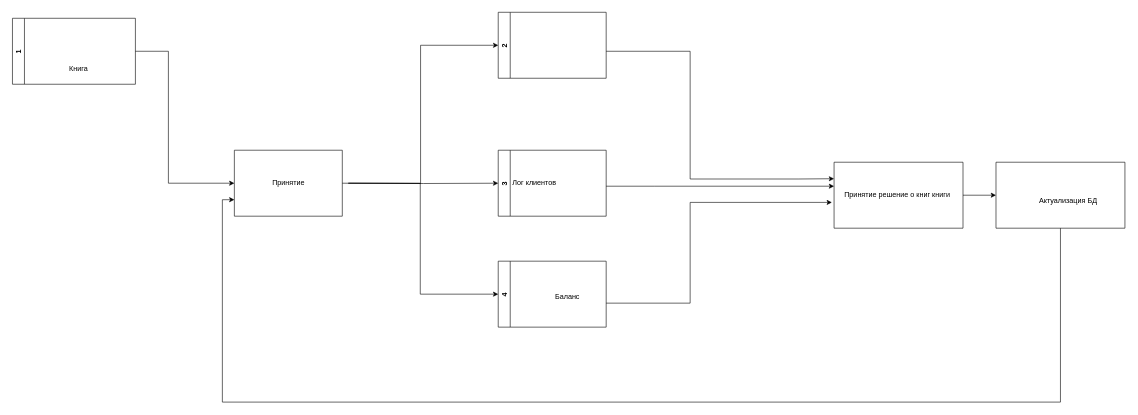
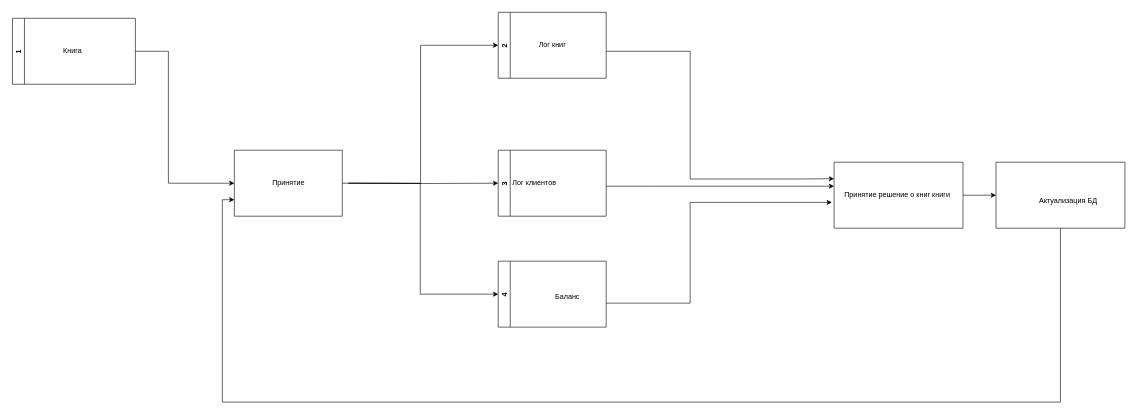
  <mxCell id="0" />
  <mxCell id="1" parent="0" />
  <mxCell id="2" style="edgeStyle=orthogonalEdgeStyle;rounded=0;orthogonalLoop=1;jettySize=auto;html=1;entryX=0;entryY=0.5;entryDx=0;entryDy=0;" edge="1" parent="1" source="3" target="5"><mxGeometry relative="1" as="geometry"><mxPoint x="260" y="360" as="targetPoint" /><Array as="points"><mxPoint x="280" y="85" /><mxPoint x="280" y="305" /></Array></mxGeometry></mxCell>
  <mxCell id="3" value="1" style="swimlane;horizontal=0;startSize=20;" vertex="1" parent="1"><mxGeometry x="20" y="30" width="205" height="110" as="geometry" /></mxCell>
- <mxCell id="4" value="Книга" style="text;html=1;align=center;verticalAlign=middle;resizable=0;points=[];autosize=1;strokeColor=none;fillColor=none;" vertex="1" parent="3"><mxGeometry x="85" y="75" width="50" height="20" as="geometry" /></mxCell>
+ <mxCell id="4" value="Книга" style="text;html=1;align=center;verticalAlign=middle;resizable=0;points=[];autosize=1;strokeColor=none;fillColor=none;" vertex="1" parent="3"><mxGeometry x="75" y="45" width="50" height="20" as="geometry" /></mxCell>
  <mxCell id="5" value="" style="swimlane;horizontal=0;startSize=0;" vertex="1" parent="1"><mxGeometry x="390" y="250" width="180" height="110" as="geometry"><mxRectangle x="340" y="180" width="30" height="30" as="alternateBounds" /></mxGeometry></mxCell>
  <mxCell id="6" value="Принятие" style="text;html=1;align=center;verticalAlign=middle;resizable=0;points=[];autosize=1;strokeColor=none;fillColor=none;" vertex="1" parent="5"><mxGeometry x="45" y="45" width="90" height="20" as="geometry" /></mxCell>
  <mxCell id="7" style="edgeStyle=orthogonalEdgeStyle;rounded=0;orthogonalLoop=1;jettySize=auto;html=1;entryX=0;entryY=0.25;entryDx=0;entryDy=0;" edge="1" parent="1" source="8" target="17"><mxGeometry relative="1" as="geometry"><mxPoint x="1300" y="300" as="targetPoint" /><Array as="points"><mxPoint x="1150" y="85" /><mxPoint x="1150" y="298" /><mxPoint x="1330" y="298" /></Array></mxGeometry></mxCell>
  <mxCell id="8" value="2" style="swimlane;horizontal=0;startSize=20;" vertex="1" parent="1"><mxGeometry x="830" y="20" width="180" height="110" as="geometry" /></mxCell>
+ <mxCell id="9" value="Лог книг" style="text;html=1;align=center;verticalAlign=middle;resizable=0;points=[];autosize=1;strokeColor=none;fillColor=none;" vertex="1" parent="8"><mxGeometry x="60" y="45" width="60" height="20" as="geometry" /></mxCell>
  <mxCell id="10" style="edgeStyle=orthogonalEdgeStyle;rounded=0;orthogonalLoop=1;jettySize=auto;html=1;" edge="1" parent="1" source="11" target="17"><mxGeometry relative="1" as="geometry"><Array as="points"><mxPoint x="1090" y="310" /><mxPoint x="1090" y="310" /></Array></mxGeometry></mxCell>
  <mxCell id="11" value="3" style="swimlane;horizontal=0;startSize=20;" vertex="1" parent="1"><mxGeometry x="830" y="250" width="180" height="110" as="geometry" /></mxCell>
  <mxCell id="12" value="Лог клиентов" style="text;html=1;align=center;verticalAlign=middle;resizable=0;points=[];autosize=1;strokeColor=none;fillColor=none;" vertex="1" parent="11"><mxGeometry x="15" y="45" width="90" height="20" as="geometry" /></mxCell>
  <mxCell id="13" style="edgeStyle=orthogonalEdgeStyle;rounded=0;orthogonalLoop=1;jettySize=auto;html=1;entryX=-0.017;entryY=0.609;entryDx=0;entryDy=0;entryPerimeter=0;" edge="1" parent="1" source="14" target="17"><mxGeometry relative="1" as="geometry"><mxPoint x="1250" y="330" as="targetPoint" /><Array as="points"><mxPoint x="1150" y="505" /><mxPoint x="1150" y="337" /></Array></mxGeometry></mxCell>
  <mxCell id="14" value="4" style="swimlane;horizontal=0;startSize=20;" vertex="1" parent="1"><mxGeometry x="830" y="435" width="180" height="110" as="geometry" /></mxCell>
  <mxCell id="15" value="Баланс" style="text;html=1;align=center;verticalAlign=middle;resizable=0;points=[];autosize=1;strokeColor=none;fillColor=none;" vertex="1" parent="14"><mxGeometry x="85" y="50" width="60" height="20" as="geometry" /></mxCell>
  <mxCell id="16" style="edgeStyle=orthogonalEdgeStyle;rounded=0;orthogonalLoop=1;jettySize=auto;html=1;entryX=0;entryY=0.5;entryDx=0;entryDy=0;" edge="1" parent="1" source="17" target="23"><mxGeometry relative="1" as="geometry" /></mxCell>
  <mxCell id="17" value="" style="swimlane;horizontal=0;startSize=0;" vertex="1" parent="1"><mxGeometry x="1390" y="270" width="215" height="110" as="geometry"><mxRectangle x="340" y="180" width="30" height="30" as="alternateBounds" /></mxGeometry></mxCell>
  <mxCell id="18" value="Принятие решение о книг книги" style="text;html=1;align=center;verticalAlign=middle;resizable=0;points=[];autosize=1;strokeColor=none;fillColor=none;" vertex="1" parent="17"><mxGeometry y="45" width="210" height="20" as="geometry" /></mxCell>
  <mxCell id="19" style="edgeStyle=orthogonalEdgeStyle;rounded=0;orthogonalLoop=1;jettySize=auto;html=1;entryX=0;entryY=0.5;entryDx=0;entryDy=0;" edge="1" parent="1" target="8"><mxGeometry relative="1" as="geometry"><mxPoint x="570" y="305" as="sourcePoint" /></mxGeometry></mxCell>
  <mxCell id="20" style="edgeStyle=orthogonalEdgeStyle;rounded=0;orthogonalLoop=1;jettySize=auto;html=1;entryX=0;entryY=0.5;entryDx=0;entryDy=0;" edge="1" parent="1" target="11"><mxGeometry relative="1" as="geometry"><mxPoint x="580" y="305" as="sourcePoint" /></mxGeometry></mxCell>
  <mxCell id="21" style="edgeStyle=orthogonalEdgeStyle;rounded=0;orthogonalLoop=1;jettySize=auto;html=1;entryX=0;entryY=0.5;entryDx=0;entryDy=0;" edge="1" parent="1" target="14"><mxGeometry relative="1" as="geometry"><mxPoint x="580" y="305" as="sourcePoint" /><Array as="points"><mxPoint x="700" y="305" /><mxPoint x="700" y="490" /></Array></mxGeometry></mxCell>
  <mxCell id="22" style="edgeStyle=orthogonalEdgeStyle;rounded=0;orthogonalLoop=1;jettySize=auto;html=1;entryX=0;entryY=0.75;entryDx=0;entryDy=0;" edge="1" parent="1" source="23" target="5"><mxGeometry relative="1" as="geometry"><Array as="points"><mxPoint x="1768" y="670" /><mxPoint x="370" y="670" /><mxPoint x="370" y="333" /></Array></mxGeometry></mxCell>
  <mxCell id="23" value="" style="swimlane;horizontal=0;startSize=0;" vertex="1" parent="1"><mxGeometry x="1660" y="270" width="215" height="110" as="geometry"><mxRectangle x="340" y="180" width="30" height="30" as="alternateBounds" /></mxGeometry></mxCell>
  <mxCell id="24" value="Актуализация БД" style="text;html=1;align=center;verticalAlign=middle;resizable=0;points=[];autosize=1;strokeColor=none;fillColor=none;" vertex="1" parent="23"><mxGeometry x="65" y="55" width="110" height="20" as="geometry" /></mxCell>
